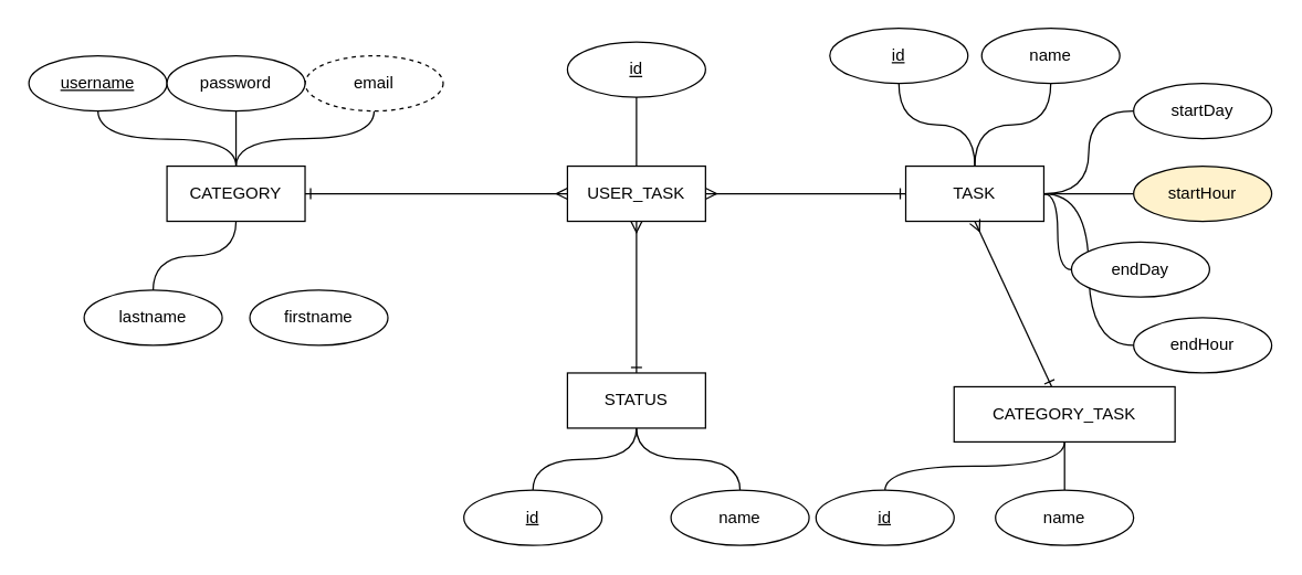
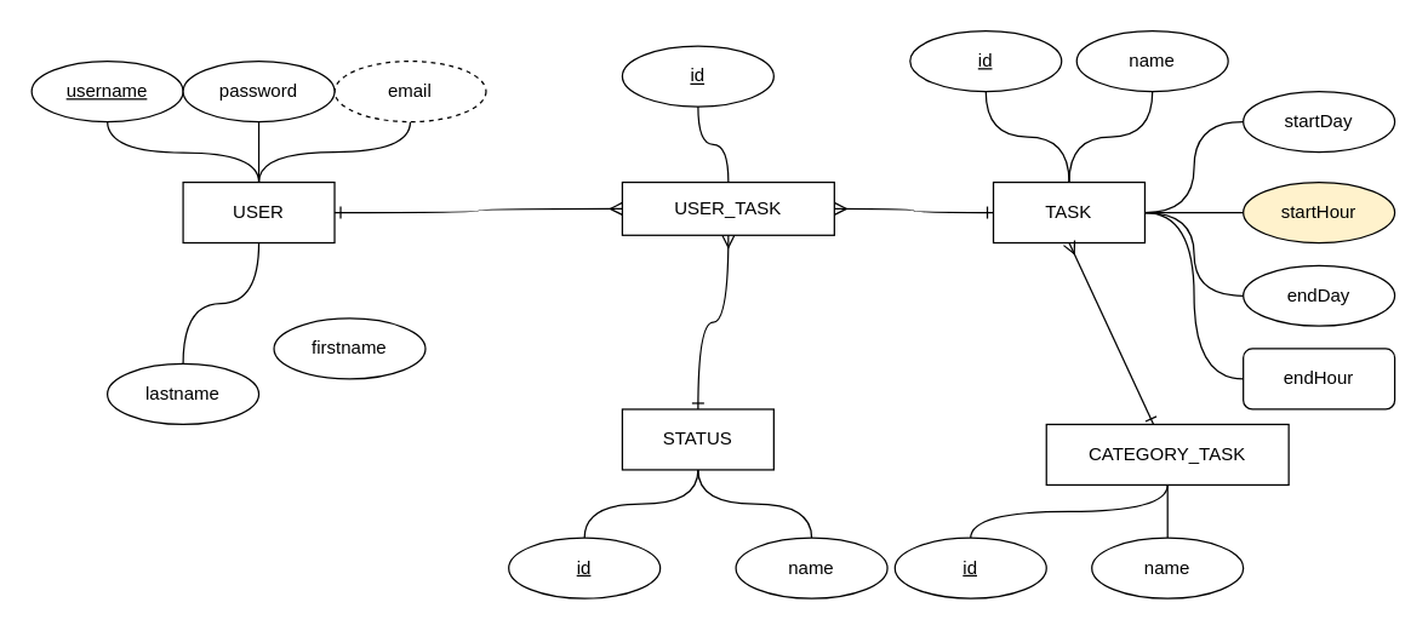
  <mxCell id="0" />
  <mxCell id="1" parent="0" />
  <mxCell id="2" style="edgeStyle=orthogonalEdgeStyle;curved=1;html=1;endArrow=none;endFill=0;exitX=0.5;exitY=0;exitDx=0;exitDy=0;" parent="1" source="6" edge="1"><mxGeometry relative="1" as="geometry"><mxPoint x="170" y="120" as="sourcePoint" /><mxPoint x="70" y="80" as="targetPoint" /></mxGeometry></mxCell>
  <mxCell id="3" style="edgeStyle=orthogonalEdgeStyle;curved=1;html=1;entryX=0.5;entryY=1;entryDx=0;entryDy=0;endArrow=none;endFill=0;exitX=0.5;exitY=0;exitDx=0;exitDy=0;" parent="1" source="6" target="17" edge="1"><mxGeometry relative="1" as="geometry" /></mxCell>
  <mxCell id="4" style="edgeStyle=orthogonalEdgeStyle;curved=1;html=1;entryX=0.5;entryY=1;entryDx=0;entryDy=0;endArrow=none;endFill=0;" parent="1" source="6" target="18" edge="1"><mxGeometry relative="1" as="geometry" /></mxCell>
  <mxCell id="5" style="edgeStyle=orthogonalEdgeStyle;curved=1;html=1;entryX=0.5;entryY=0;entryDx=0;entryDy=0;startArrow=none;startFill=0;endArrow=none;endFill=0;" parent="1" source="6" target="20" edge="1"><mxGeometry relative="1" as="geometry" /></mxCell>
- <mxCell id="6" value="CATEGORY" style="whiteSpace=wrap;html=1;align=center;" parent="1" vertex="1"><mxGeometry x="120" y="120" width="100" height="40" as="geometry" /></mxCell>
+ <mxCell id="6" value="USER" style="whiteSpace=wrap;html=1;align=center;" parent="1" vertex="1"><mxGeometry x="120" y="120" width="100" height="40" as="geometry" /></mxCell>
  <mxCell id="7" style="edgeStyle=orthogonalEdgeStyle;curved=1;html=1;entryX=0.5;entryY=1;entryDx=0;entryDy=0;endArrow=none;endFill=0;" parent="1" source="13" target="24" edge="1"><mxGeometry relative="1" as="geometry" /></mxCell>
  <mxCell id="8" style="edgeStyle=orthogonalEdgeStyle;curved=1;html=1;entryX=0.5;entryY=1;entryDx=0;entryDy=0;endArrow=none;endFill=0;" parent="1" source="13" target="27" edge="1"><mxGeometry relative="1" as="geometry" /></mxCell>
  <mxCell id="9" style="edgeStyle=orthogonalEdgeStyle;html=1;entryX=0;entryY=0.5;entryDx=0;entryDy=0;startArrow=none;startFill=0;endArrow=none;endFill=0;curved=1;" parent="1" source="13" target="21" edge="1"><mxGeometry relative="1" as="geometry" /></mxCell>
  <mxCell id="10" style="edgeStyle=orthogonalEdgeStyle;curved=1;html=1;entryX=0;entryY=0.5;entryDx=0;entryDy=0;startArrow=none;startFill=0;endArrow=none;endFill=0;" parent="1" source="13" target="39" edge="1"><mxGeometry relative="1" as="geometry" /></mxCell>
  <mxCell id="11" style="edgeStyle=orthogonalEdgeStyle;curved=1;html=1;entryX=0;entryY=0.5;entryDx=0;entryDy=0;startArrow=none;startFill=0;endArrow=none;endFill=0;" parent="1" source="13" target="40" edge="1"><mxGeometry relative="1" as="geometry" /></mxCell>
  <mxCell id="12" style="edgeStyle=orthogonalEdgeStyle;curved=1;html=1;entryX=0;entryY=0.5;entryDx=0;entryDy=0;startArrow=none;startFill=0;endArrow=none;endFill=0;" parent="1" source="13" target="41" edge="1"><mxGeometry relative="1" as="geometry" /></mxCell>
  <mxCell id="13" value="TASK" style="whiteSpace=wrap;html=1;align=center;" parent="1" vertex="1"><mxGeometry x="655" y="120" width="100" height="40" as="geometry" /></mxCell>
  <mxCell id="14" style="html=1;entryX=0.5;entryY=1;entryDx=0;entryDy=0;endArrow=ERmany;endFill=0;startArrow=ERone;startFill=0;" parent="1" source="15" target="13" edge="1"><mxGeometry relative="1" as="geometry" /></mxCell>
  <mxCell id="15" value="CATEGORY_TASK" style="whiteSpace=wrap;html=1;align=center;" parent="1" vertex="1"><mxGeometry x="690" y="280" width="160" height="40" as="geometry" /></mxCell>
  <mxCell id="16" value="username" style="ellipse;whiteSpace=wrap;html=1;align=center;fontStyle=4;" parent="1" vertex="1"><mxGeometry x="20" y="40" width="100" height="40" as="geometry" /></mxCell>
  <mxCell id="17" value="email" style="ellipse;whiteSpace=wrap;html=1;align=center;dashed=1;" parent="1" vertex="1"><mxGeometry x="220" y="40" width="100" height="40" as="geometry" /></mxCell>
  <mxCell id="18" value="password" style="ellipse;whiteSpace=wrap;html=1;align=center;" parent="1" vertex="1"><mxGeometry x="120" y="40" width="100" height="40" as="geometry" /></mxCell>
  <mxCell id="19" value="firstname" style="ellipse;whiteSpace=wrap;html=1;align=center;" parent="1" vertex="1"><mxGeometry x="180" y="210" width="100" height="40" as="geometry" /></mxCell>
- <mxCell id="20" value="lastname" style="ellipse;whiteSpace=wrap;html=1;align=center;" parent="1" vertex="1"><mxGeometry x="60" y="210" width="100" height="40" as="geometry" /></mxCell>
+ <mxCell id="20" value="lastname" style="ellipse;whiteSpace=wrap;html=1;align=center;" parent="1" vertex="1"><mxGeometry x="70" y="240" width="100" height="40" as="geometry" /></mxCell>
  <mxCell id="21" value="startDay" style="ellipse;whiteSpace=wrap;html=1;align=center;" parent="1" vertex="1"><mxGeometry x="820" y="60" width="100" height="40" as="geometry" /></mxCell>
  <mxCell id="22" style="edgeStyle=orthogonalEdgeStyle;curved=1;html=1;entryX=0.5;entryY=1;entryDx=0;entryDy=0;endArrow=none;endFill=0;" parent="1" source="23" target="15" edge="1"><mxGeometry relative="1" as="geometry" /></mxCell>
  <mxCell id="23" value="id" style="ellipse;whiteSpace=wrap;html=1;align=center;fontStyle=4;" parent="1" vertex="1"><mxGeometry x="590" y="355" width="100" height="40" as="geometry" /></mxCell>
  <mxCell id="24" value="id" style="ellipse;whiteSpace=wrap;html=1;align=center;fontStyle=4;" parent="1" vertex="1"><mxGeometry x="600" y="20" width="100" height="40" as="geometry" /></mxCell>
  <mxCell id="25" style="edgeStyle=orthogonalEdgeStyle;curved=1;html=1;entryX=0.5;entryY=1;entryDx=0;entryDy=0;endArrow=none;endFill=0;" parent="1" source="26" target="15" edge="1"><mxGeometry relative="1" as="geometry" /></mxCell>
  <mxCell id="26" value="name" style="ellipse;whiteSpace=wrap;html=1;align=center;" parent="1" vertex="1"><mxGeometry x="720" y="355" width="100" height="40" as="geometry" /></mxCell>
  <mxCell id="27" value="name" style="ellipse;whiteSpace=wrap;html=1;align=center;" parent="1" vertex="1"><mxGeometry x="710" y="20" width="100" height="40" as="geometry" /></mxCell>
  <mxCell id="28" style="edgeStyle=orthogonalEdgeStyle;curved=1;html=1;entryX=0.5;entryY=1;entryDx=0;entryDy=0;endArrow=none;endFill=0;" parent="1" source="31" target="32" edge="1"><mxGeometry relative="1" as="geometry" /></mxCell>
  <mxCell id="29" style="edgeStyle=orthogonalEdgeStyle;curved=1;html=1;entryX=1;entryY=0.5;entryDx=0;entryDy=0;endArrow=ERone;endFill=0;startArrow=ERmany;startFill=0;" parent="1" source="31" target="6" edge="1"><mxGeometry relative="1" as="geometry" /></mxCell>
  <mxCell id="30" style="edgeStyle=orthogonalEdgeStyle;curved=1;html=1;entryX=0;entryY=0.5;entryDx=0;entryDy=0;endArrow=ERone;endFill=0;startArrow=ERmany;startFill=0;" parent="1" source="31" target="13" edge="1"><mxGeometry relative="1" as="geometry" /></mxCell>
- <mxCell id="31" value="USER_TASK" style="whiteSpace=wrap;html=1;align=center;" parent="1" vertex="1"><mxGeometry x="410" y="120" width="100" height="40" as="geometry" /></mxCell>
+ <mxCell id="31" value="USER_TASK" style="whiteSpace=wrap;html=1;align=center;" parent="1" vertex="1"><mxGeometry x="410" y="120" width="140" height="35" as="geometry" /></mxCell>
  <mxCell id="32" value="id" style="ellipse;whiteSpace=wrap;html=1;align=center;fontStyle=4;" parent="1" vertex="1"><mxGeometry x="410" y="30" width="100" height="40" as="geometry" /></mxCell>
  <mxCell id="33" style="edgeStyle=orthogonalEdgeStyle;curved=1;html=1;entryX=0.5;entryY=0;entryDx=0;entryDy=0;endArrow=none;endFill=0;" parent="1" source="36" target="37" edge="1"><mxGeometry relative="1" as="geometry" /></mxCell>
  <mxCell id="34" style="edgeStyle=orthogonalEdgeStyle;curved=1;html=1;entryX=0.5;entryY=0;entryDx=0;entryDy=0;endArrow=none;endFill=0;" parent="1" source="36" target="38" edge="1"><mxGeometry relative="1" as="geometry" /></mxCell>
  <mxCell id="35" style="edgeStyle=orthogonalEdgeStyle;curved=1;html=1;entryX=0.5;entryY=1;entryDx=0;entryDy=0;endArrow=ERmany;endFill=0;startArrow=ERone;startFill=0;" parent="1" source="36" target="31" edge="1"><mxGeometry relative="1" as="geometry" /></mxCell>
  <mxCell id="36" value="STATUS" style="whiteSpace=wrap;html=1;align=center;" parent="1" vertex="1"><mxGeometry x="410" y="270" width="100" height="40" as="geometry" /></mxCell>
  <mxCell id="37" value="id" style="ellipse;whiteSpace=wrap;html=1;align=center;fontStyle=4;" parent="1" vertex="1"><mxGeometry x="335" y="355" width="100" height="40" as="geometry" /></mxCell>
  <mxCell id="38" value="name" style="ellipse;whiteSpace=wrap;html=1;align=center;" parent="1" vertex="1"><mxGeometry x="485" y="355" width="100" height="40" as="geometry" /></mxCell>
- <mxCell id="39" value="endDay" style="ellipse;whiteSpace=wrap;html=1;align=center;" parent="1" vertex="1"><mxGeometry x="775" y="175" width="100" height="40" as="geometry" /></mxCell>
+ <mxCell id="39" value="endDay" style="ellipse;whiteSpace=wrap;html=1;align=center;" parent="1" vertex="1"><mxGeometry x="820" y="175" width="100" height="40" as="geometry" /></mxCell>
  <mxCell id="40" value="startHour" style="ellipse;whiteSpace=wrap;html=1;align=center;fillColor=#fff2cc;" parent="1" vertex="1"><mxGeometry x="820" y="120" width="100" height="40" as="geometry" /></mxCell>
- <mxCell id="41" value="endHour" style="ellipse;whiteSpace=wrap;html=1;align=center;" parent="1" vertex="1"><mxGeometry x="820" y="230" width="100" height="40" as="geometry" /></mxCell>
+ <mxCell id="41" value="endHour" style="whiteSpace=wrap;html=1;align=center;rounded=1;" parent="1" vertex="1"><mxGeometry x="820" y="230" width="100" height="40" as="geometry" /></mxCell>
